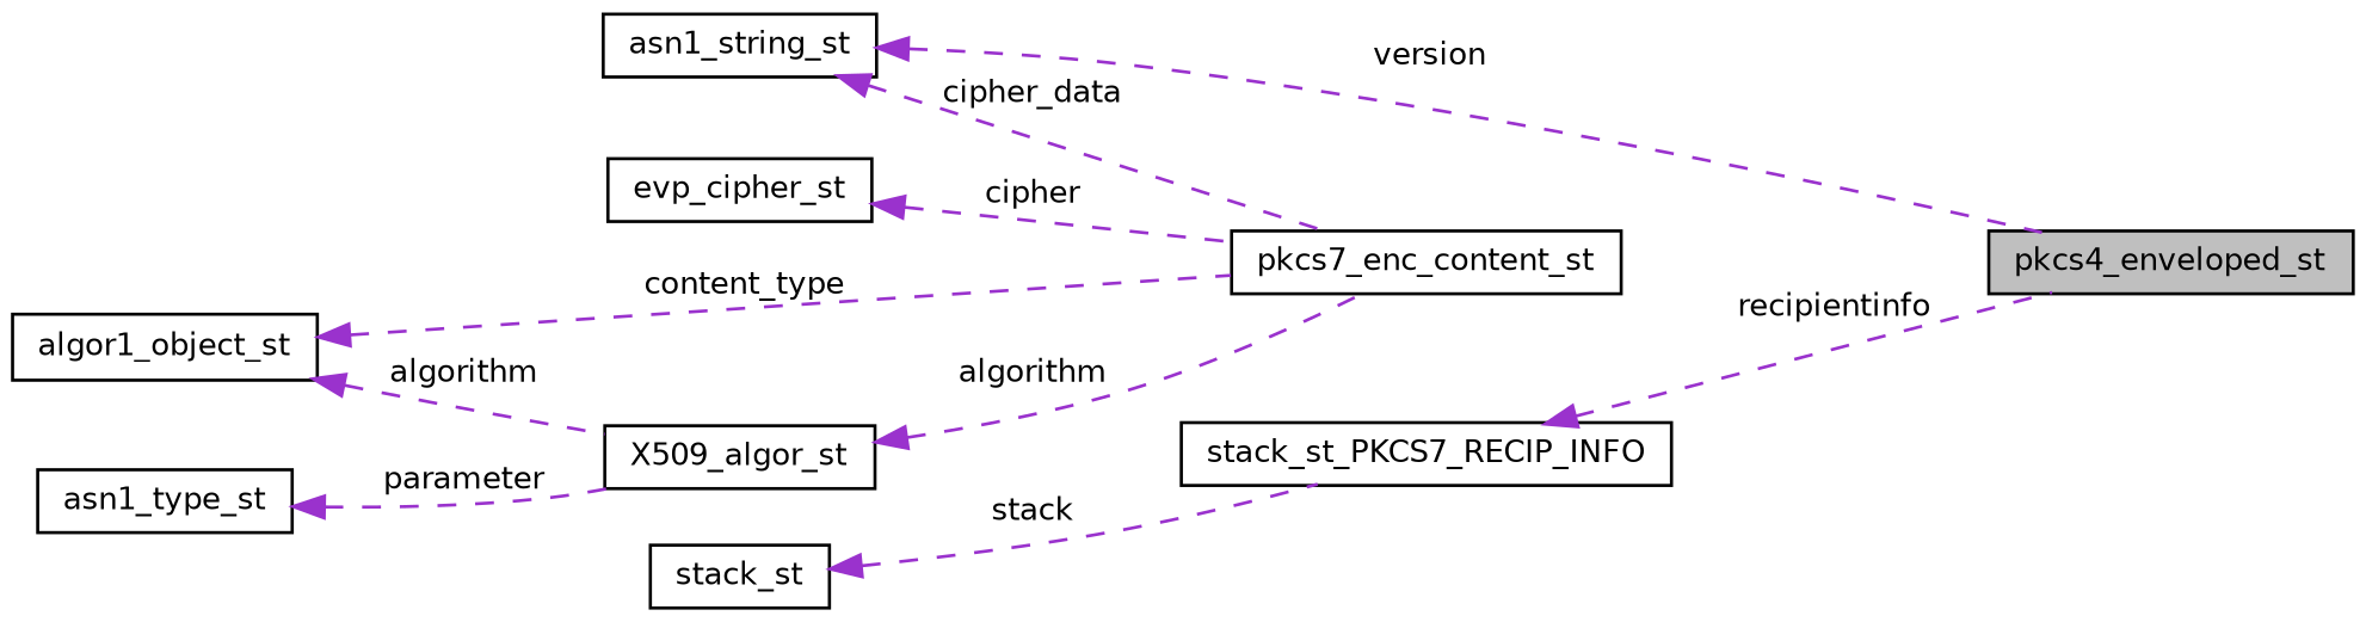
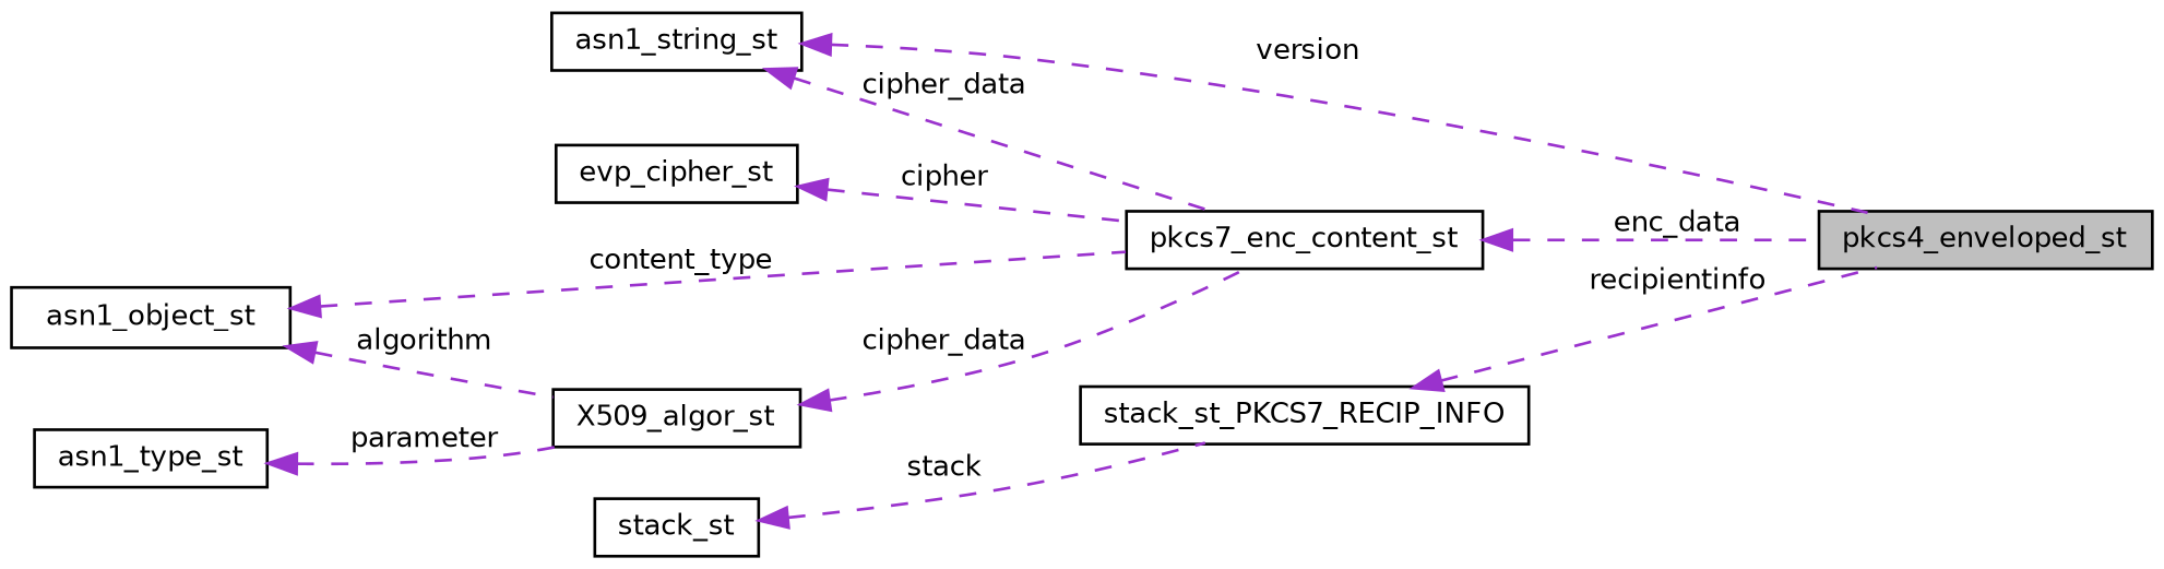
  digraph {
    rankdir=LR
    node [color=black fillcolor=white fontname=Helvetica fontsize=10 shape=record style=filled]
    edge [color=darkorchid3 dir=back fontname=Helvetica fontsize=10 labelfontname=Helvetica labelfontsize=10 style=dashed]
    n1 [fillcolor=grey75 fontcolor=black height=0.2 label=pkcs4_enveloped_st width=0.4]
    n2 [height=0.2 label=asn1_string_st width=0.4]
    n3 [height=0.2 label=pkcs7_enc_content_st width=0.4]
    n4 [height=0.2 label=stack_st_PKCS7_RECIP_INFO width=0.4]
    n5 [height=0.2 label=stack_st width=0.4]
    n6 [height=0.2 label=evp_cipher_st width=0.4]
-   n7 [height=0.2 label=algor1_object_st width=0.4]
+   n7 [height=0.2 label=asn1_object_st width=0.4]
    n8 [height=0.2 label=X509_algor_st width=0.4]
    n9 [height=0.2 label=asn1_type_st width=0.4]
    n2 -> n1 [label=" version"]
    n2 -> n3 [label=" cipher_data"]
+   n3 -> n1 [label=" enc_data"]
    n4 -> n1 [label=" recipientinfo"]
    n5 -> n4 [label=" stack"]
    n6 -> n3 [label=" cipher"]
    n7 -> n3 [label=" content_type"]
    n7 -> n8 [label=" algorithm"]
-   n8 -> n3 [label=" algorithm"]
+   n8 -> n3 [label=" cipher_data"]
    n9 -> n8 [label=" parameter"]
  }
